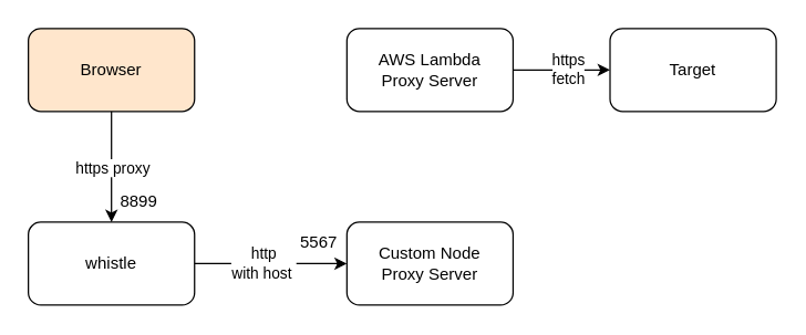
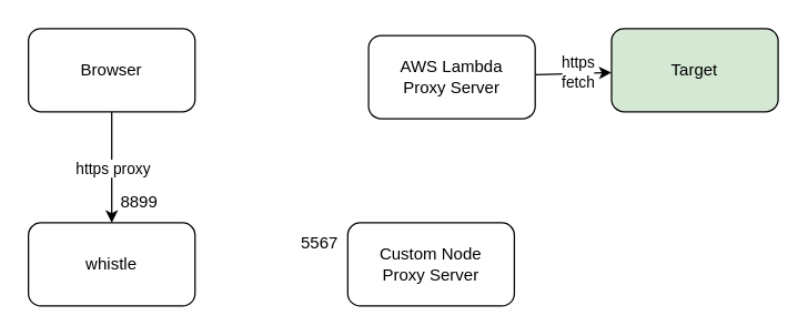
  <mxCell id="0" />
  <mxCell id="1" parent="0" />
  <mxCell id="2" value="" style="edgeStyle=none;html=1;" parent="1" source="4" edge="1"><mxGeometry relative="1" as="geometry"><mxPoint x="80" y="160" as="targetPoint" /></mxGeometry></mxCell>
  <mxCell id="3" value="https proxy" style="edgeLabel;html=1;align=center;verticalAlign=middle;resizable=0;points=[];" parent="2" vertex="1" connectable="0"><mxGeometry relative="1" as="geometry"><mxPoint as="offset" /></mxGeometry></mxCell>
- <mxCell id="4" value="Browser" style="rounded=1;whiteSpace=wrap;html=1;fillColor=#ffe6cc;" parent="1" vertex="1"><mxGeometry x="20" y="20" width="120" height="60" as="geometry" /></mxCell>
- <mxCell id="5" value="" style="edgeStyle=none;html=1;" parent="1" source="7" target="8" edge="1"><mxGeometry relative="1" as="geometry" /></mxCell>
- <mxCell id="6" value="http&lt;br&gt;with host&amp;nbsp;" style="edgeLabel;html=1;align=center;verticalAlign=middle;resizable=0;points=[];" parent="5" vertex="1" connectable="0"><mxGeometry x="-0.136" y="1" relative="1" as="geometry"><mxPoint x="1" as="offset" /></mxGeometry></mxCell>
+ <mxCell id="4" value="Browser" style="rounded=1;whiteSpace=wrap;html=1;" parent="1" vertex="1"><mxGeometry x="20" y="20" width="120" height="60" as="geometry" /></mxCell>
  <mxCell id="7" value="whistle" style="rounded=1;whiteSpace=wrap;html=1;" parent="1" vertex="1"><mxGeometry x="20" y="160" width="120" height="60" as="geometry" /></mxCell>
  <mxCell id="8" value="Custom Node&lt;br&gt;Proxy Server" style="rounded=1;whiteSpace=wrap;html=1;" parent="1" vertex="1"><mxGeometry x="250" y="160" width="120" height="60" as="geometry" /></mxCell>
  <mxCell id="9" value="https&lt;br&gt;fetch" style="edgeStyle=none;html=1;" parent="1" source="10" target="11" edge="1"><mxGeometry x="0.143" relative="1" as="geometry"><mxPoint as="offset" /></mxGeometry></mxCell>
- <mxCell id="10" value="AWS Lambda&lt;br&gt;Proxy Server" style="rounded=1;whiteSpace=wrap;html=1;" parent="1" vertex="1"><mxGeometry x="250" y="20" width="120" height="60" as="geometry" /></mxCell>
- <mxCell id="11" value="Target" style="rounded=1;whiteSpace=wrap;html=1;" parent="1" vertex="1"><mxGeometry x="440" y="20" width="120" height="60" as="geometry" /></mxCell>
+ <mxCell id="10" value="AWS Lambda&lt;br&gt;Proxy Server" style="rounded=1;whiteSpace=wrap;html=1;" parent="1" vertex="1"><mxGeometry x="265" y="25" width="120" height="60" as="geometry" /></mxCell>
+ <mxCell id="11" value="Target" style="rounded=1;whiteSpace=wrap;html=1;fillColor=#d5e8d4;" parent="1" vertex="1"><mxGeometry x="440" y="20" width="120" height="60" as="geometry" /></mxCell>
  <mxCell id="12" value="8899" style="text;html=1;strokeColor=none;fillColor=none;align=center;verticalAlign=middle;whiteSpace=wrap;rounded=0;" vertex="1" parent="1"><mxGeometry x="70" y="130" width="60" height="30" as="geometry" /></mxCell>
  <mxCell id="13" value="5567" style="text;html=1;strokeColor=none;fillColor=none;align=center;verticalAlign=middle;whiteSpace=wrap;rounded=0;" vertex="1" parent="1"><mxGeometry x="200" y="160" width="60" height="30" as="geometry" /></mxCell>
